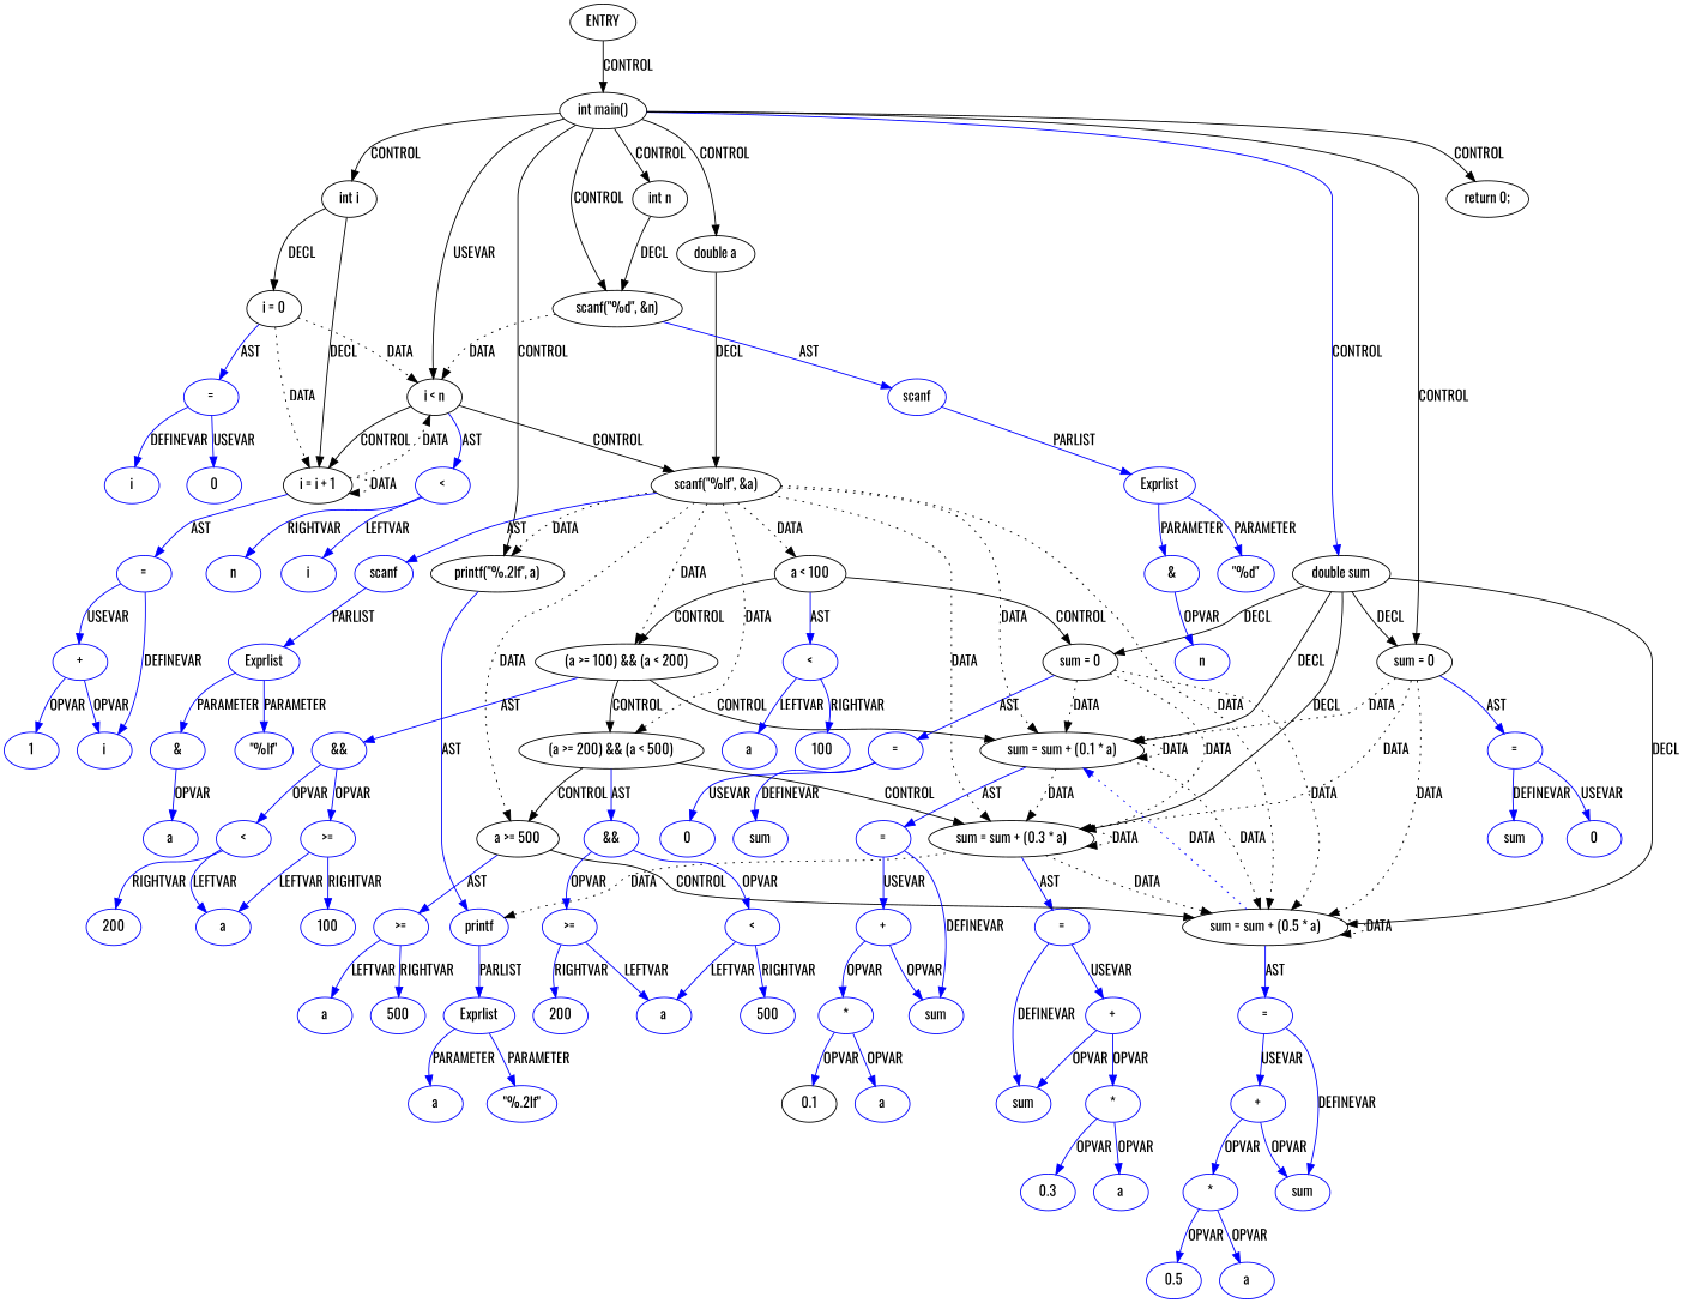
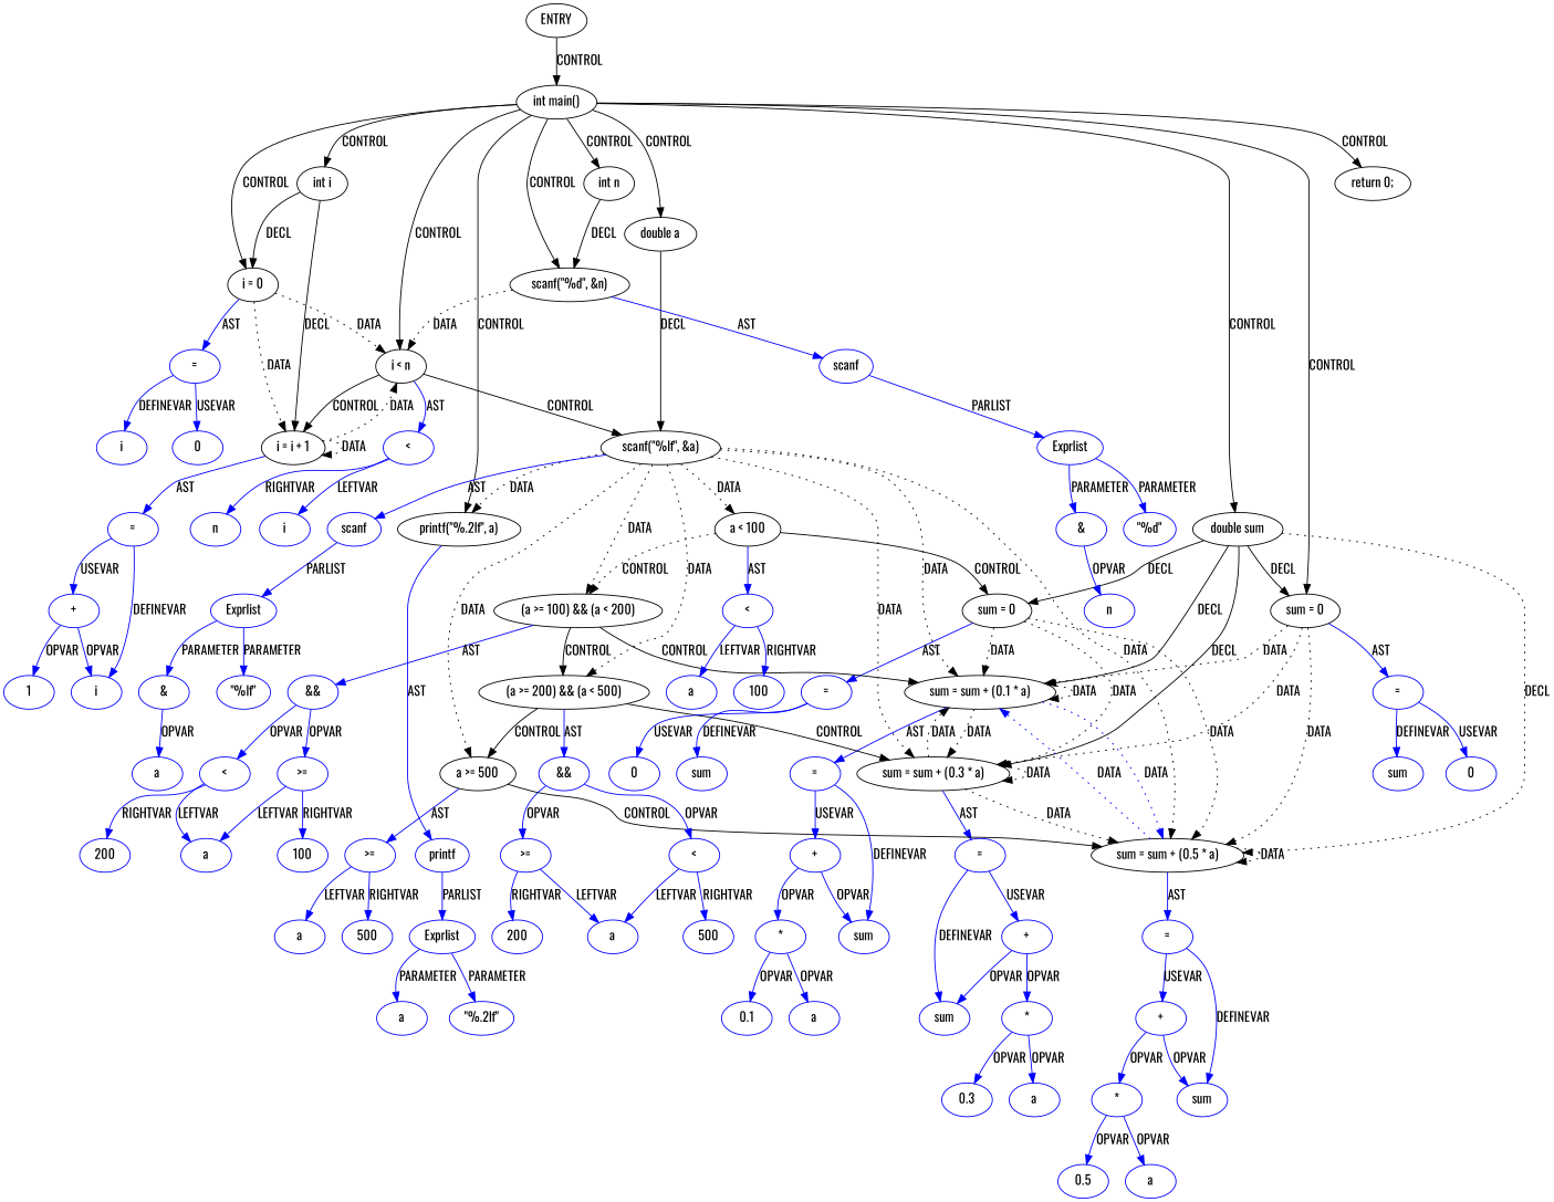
  digraph {
    fontname=Oswald
    node [coord=7 fontname=Oswald type=VAR color=blue]
    edge [fontname=Oswald color=blue]
    n1 [coord=-1 label=ENTRY type=ENTRY color=""]
    n2 [coord=2 label="int main()" type=CONTROL color=""]
    n3 [coord=3 label="int n" type=DECL varname=n vartype=int color=""]
    n4 [coord=3 label="int i" type=DECL varname=i vartype=int color=""]
    n5 [coord=4 label="double a" type=DECL varname=a vartype=double color=""]
    n6 [coord=4 label="double sum" type=DECL varname=sum vartype=double color=""]
    n7 [coord=5 label="scanf(\"%d\", &n)" type=CALL color=""]
    n8 [coord=6 label="sum = 0" type=ASSIGN color=""]
    n9 [label="i = 0" type=ASSIGN color=""]
    n10 [label="i < n" type=CONTROL color=""]
    n11 [coord=19 label="printf(\"%.2lf\", a)" type=CALL color=""]
    n12 [coord=20 label="return 0;" type=RETURN color=""]
    n13 [label="i = i + 1" type=ASSIGN color=""]
    n14 [coord=8 label="scanf(\"%lf\", &a)" type=CALL color=""]
    n15 [coord=10 label="sum = 0" type=ASSIGN color=""]
    n16 [coord=12 label="sum = sum + (0.1 * a)" type=ASSIGN color=""]
    n17 [coord=14 label="sum = sum + (0.3 * a)" type=ASSIGN color=""]
    n18 [coord=16 label="sum = sum + (0.5 * a)" type=ASSIGN color=""]
    n19 [coord=5 label=scanf type=FUNCNAME]
    n20 [coord=6 label="=" type=ASSIGNOP]
    n21 [label="=" type=ASSIGNOP]
    n22 [label="<" type=OP]
    n23 [coord=19 label=printf type=FUNCNAME]
    n24 [label="=" type=ASSIGNOP]
    n25 [coord=9 label="a < 100" type=CONTROL color=""]
    n26 [coord=8 label=scanf type=FUNCNAME]
    n27 [coord=11 label="(a >= 100) && (a < 200)" type=CONTROL color=""]
    n28 [coord=13 label="(a >= 200) && (a < 500)" type=CONTROL color=""]
    n29 [coord=15 label="a >= 500" type=CONTROL color=""]
    n30 [coord=10 label="=" type=ASSIGNOP]
    n31 [coord=12 label="=" type=ASSIGNOP]
    n32 [coord=14 label="=" type=ASSIGNOP]
    n33 [coord=16 label="=" type=ASSIGNOP]
    n34 [coord=5 label=Exprlist type=EXPRS]
    n35 [coord=5 label="\"%d\"" type=CONST]
    n36 [coord=5 label="&" type=OP]
    n37 [coord=5 label=n]
    n38 [coord=6 label=sum]
    n39 [coord=6 label=0 type=CONST]
    n40 [label=i]
    n41 [label=0 type=CONST]
    n42 [coord=9 label="<" type=OP]
    n43 [label=i]
    n44 [label=n]
    n45 [coord=8 label=Exprlist type=EXPRS]
    n46 [coord=11 label="&&" type=OP]
    n47 [coord=13 label="&&" type=OP]
    n48 [coord=15 label=">=" type=OP]
    n49 [coord=8 label="\"%lf\"" type=CONST]
    n50 [coord=8 label="&" type=OP]
    n51 [coord=8 label=a]
    n52 [coord=9 label=a]
    n53 [coord=9 label=100 type=CONST]
    n54 [coord=10 label=sum]
    n55 [coord=10 label=0 type=CONST]
    n56 [coord=11 label=">=" type=OP]
    n57 [coord=11 label="<" type=OP]
    n58 [coord=12 label=sum]
    n59 [coord=12 label="+" type=OP]
    n60 [coord=12 label="*" type=OP]
-   n61 [color=black coord=12 label=0.1 type=CONST]
+   n61 [coord=12 label=0.1 type=CONST]
    n62 [coord=12 label=a]
    n63 [coord=13 label=">=" type=OP]
    n64 [coord=13 label="<" type=OP]
    n65 [coord=14 label=sum]
    n66 [coord=14 label="+" type=OP]
    n67 [coord=14 label="*" type=OP]
    n68 [coord=14 label=0.3 type=CONST]
    n69 [coord=14 label=a]
    n70 [coord=15 label=a]
    n71 [coord=15 label=500 type=CONST]
    n72 [coord=16 label=sum]
    n73 [coord=16 label="+" type=OP]
    n74 [coord=16 label="*" type=OP]
    n75 [coord=16 label=0.5 type=CONST]
    n76 [coord=16 label=a]
    n77 [coord=13 label=a]
    n78 [coord=13 label=200 type=CONST]
    n79 [coord=13 label=500 type=CONST]
    n80 [coord=11 label=a]
    n81 [coord=11 label=100 type=CONST]
    n82 [coord=11 label=200 type=CONST]
    n83 [label=i]
    n84 [label="+" type=OP]
    n85 [label=1 type=CONST]
    n86 [coord=19 label=Exprlist type=EXPRS]
    n87 [coord=19 label="\"%.2lf\"" type=CONST]
    n88 [coord=19 label=a]
    n1 -> n2 [label=CONTROL color=""]
    n2 -> n3 [label=CONTROL color=""]
    n2 -> n4 [label=CONTROL color=""]
    n2 -> n5 [label=CONTROL color=""]
-   n2 -> n6 [label=CONTROL]
+   n2 -> n6 [label=CONTROL color=""]
    n2 -> n7 [label=CONTROL color=""]
    n2 -> n8 [label=CONTROL color=""]
-   n2 -> n10 [label=USEVAR color=""]
+   n2 -> n9 [label=CONTROL color=""]
+   n2 -> n10 [label=CONTROL color=""]
    n2 -> n11 [label=CONTROL color=""]
    n2 -> n12 [label=CONTROL color=""]
    n3 -> n7 [label=DECL color=""]
    n4 -> n9 [label=DECL color=""]
    n4 -> n13 [label=DECL color=""]
    n5 -> n14 [label=DECL color=""]
    n6 -> n8 [label=DECL color=""]
    n6 -> n15 [label=DECL color=""]
    n6 -> n16 [label=DECL color=""]
    n6 -> n17 [label=DECL color=""]
-   n6 -> n18 [label=DECL color=""]
+   n6 -> n18 [label=DECL style=dotted color=""]
    n7 -> n10 [label=DATA style=dotted color=""]
    n7 -> n19 [label=AST]
    n8 -> n16 [label=DATA style=dotted color=""]
    n8 -> n17 [label=DATA style=dotted color=""]
    n8 -> n18 [label=DATA style=dotted color=""]
    n8 -> n20 [label=AST]
    n9 -> n10 [label=DATA style=dotted color=""]
    n9 -> n13 [label=DATA style=dotted color=""]
    n9 -> n21 [label=AST]
    n10 -> n13 [label=CONTROL color=""]
    n10 -> n14 [label=CONTROL color=""]
    n10 -> n22 [label=AST]
    n11 -> n23 [label=AST]
    n13 -> n10 [label=DATA style=dotted color=""]
    n13 -> n13 [label=DATA style=dotted color=""]
    n13 -> n24 [label=AST]
    n14 -> n11 [label=DATA style=dotted color=""]
    n14 -> n16 [label=DATA style=dotted color=""]
    n14 -> n17 [label=DATA style=dotted color=""]
    n14 -> n18 [label=DATA style=dotted color=""]
    n14 -> n25 [label=DATA style=dotted color=""]
    n14 -> n26 [label=AST]
    n14 -> n27 [label=DATA style=dotted color=""]
    n14 -> n28 [label=DATA style=dotted color=""]
    n14 -> n29 [label=DATA style=dotted color=""]
    n15 -> n16 [label=DATA style=dotted color=""]
    n15 -> n17 [label=DATA style=dotted color=""]
    n15 -> n18 [label=DATA style=dotted color=""]
    n15 -> n30 [label=AST]
    n16 -> n16 [label=DATA style=dotted color=""]
    n16 -> n17 [label=DATA style=dotted color=""]
-   n16 -> n18 [label=DATA style=dotted color=""]
+   n16 -> n18 [label=DATA style=dotted]
    n16 -> n31 [label=AST]
-   n17 -> n23 [label=DATA style=dotted color=""]
+   n17 -> n16 [label=DATA style=dotted color=""]
    n17 -> n17 [label=DATA style=dotted color=""]
    n17 -> n18 [label=DATA style=dotted color=""]
    n17 -> n32 [label=AST]
    n18 -> n16 [label=DATA style=dotted]
    n18 -> n18 [label=DATA style=dotted color=""]
    n18 -> n33 [label=AST]
    n19 -> n34 [label=PARLIST]
    n20 -> n38 [label=DEFINEVAR]
    n20 -> n39 [label=USEVAR]
    n21 -> n40 [label=DEFINEVAR]
    n21 -> n41 [label=USEVAR]
    n22 -> n43 [label=LEFTVAR]
    n22 -> n44 [label=RIGHTVAR]
    n23 -> n86 [label=PARLIST]
    n24 -> n83 [label=DEFINEVAR]
    n24 -> n84 [label=USEVAR]
    n25 -> n15 [label=CONTROL color=""]
-   n25 -> n27 [label=CONTROL color=""]
+   n25 -> n27 [label=CONTROL style=dotted color=""]
    n25 -> n42 [label=AST]
    n26 -> n45 [label=PARLIST]
    n27 -> n16 [label=CONTROL color=""]
    n27 -> n28 [label=CONTROL color=""]
    n27 -> n46 [label=AST]
    n28 -> n17 [label=CONTROL color=""]
    n28 -> n29 [label=CONTROL color=""]
    n28 -> n47 [label=AST]
    n29 -> n18 [label=CONTROL color=""]
    n29 -> n48 [label=AST]
    n30 -> n54 [label=DEFINEVAR]
    n30 -> n55 [label=USEVAR]
    n31 -> n58 [label=DEFINEVAR]
    n31 -> n59 [label=USEVAR]
    n32 -> n65 [label=DEFINEVAR]
    n32 -> n66 [label=USEVAR]
    n33 -> n72 [label=DEFINEVAR]
    n33 -> n73 [label=USEVAR]
    n34 -> n35 [label=PARAMETER]
    n34 -> n36 [label=PARAMETER]
    n36 -> n37 [label=OPVAR]
    n42 -> n52 [label=LEFTVAR]
    n42 -> n53 [label=RIGHTVAR]
    n45 -> n49 [label=PARAMETER]
    n45 -> n50 [label=PARAMETER]
    n46 -> n56 [label=OPVAR]
    n46 -> n57 [label=OPVAR]
    n47 -> n63 [label=OPVAR]
    n47 -> n64 [label=OPVAR]
    n48 -> n70 [label=LEFTVAR]
    n48 -> n71 [label=RIGHTVAR]
    n50 -> n51 [label=OPVAR]
    n56 -> n80 [label=LEFTVAR]
    n56 -> n81 [label=RIGHTVAR]
    n57 -> n80 [label=LEFTVAR]
    n57 -> n82 [label=RIGHTVAR]
    n59 -> n58 [label=OPVAR]
    n59 -> n60 [label=OPVAR]
    n60 -> n61 [label=OPVAR]
    n60 -> n62 [label=OPVAR]
    n63 -> n77 [label=LEFTVAR]
    n63 -> n78 [label=RIGHTVAR]
    n64 -> n77 [label=LEFTVAR]
    n64 -> n79 [label=RIGHTVAR]
    n66 -> n65 [label=OPVAR]
    n66 -> n67 [label=OPVAR]
    n67 -> n68 [label=OPVAR]
    n67 -> n69 [label=OPVAR]
    n73 -> n72 [label=OPVAR]
    n73 -> n74 [label=OPVAR]
    n74 -> n75 [label=OPVAR]
    n74 -> n76 [label=OPVAR]
    n84 -> n83 [label=OPVAR]
    n84 -> n85 [label=OPVAR]
    n86 -> n87 [label=PARAMETER]
    n86 -> n88 [label=PARAMETER]
  }
